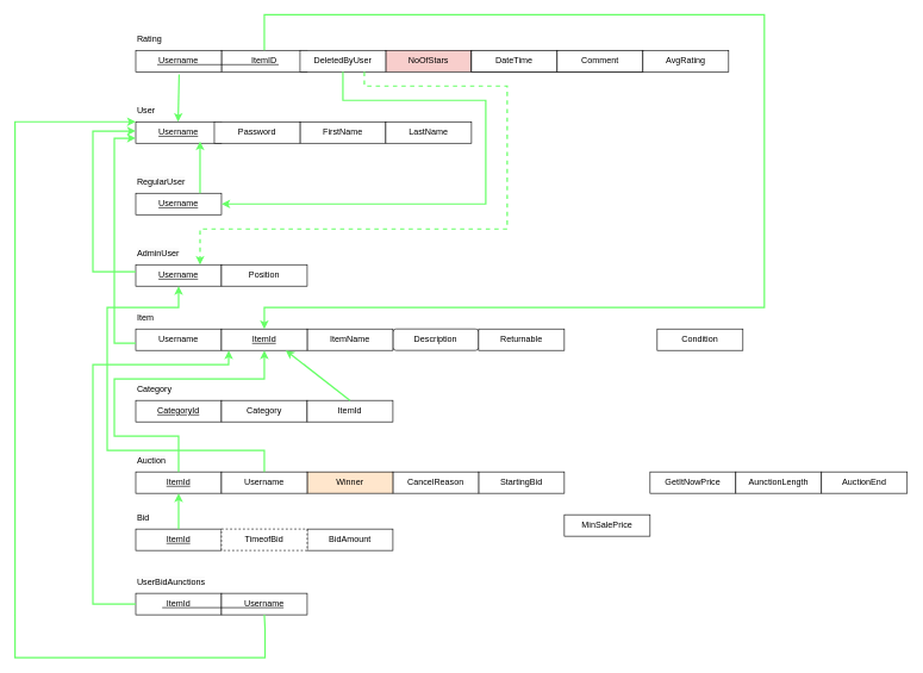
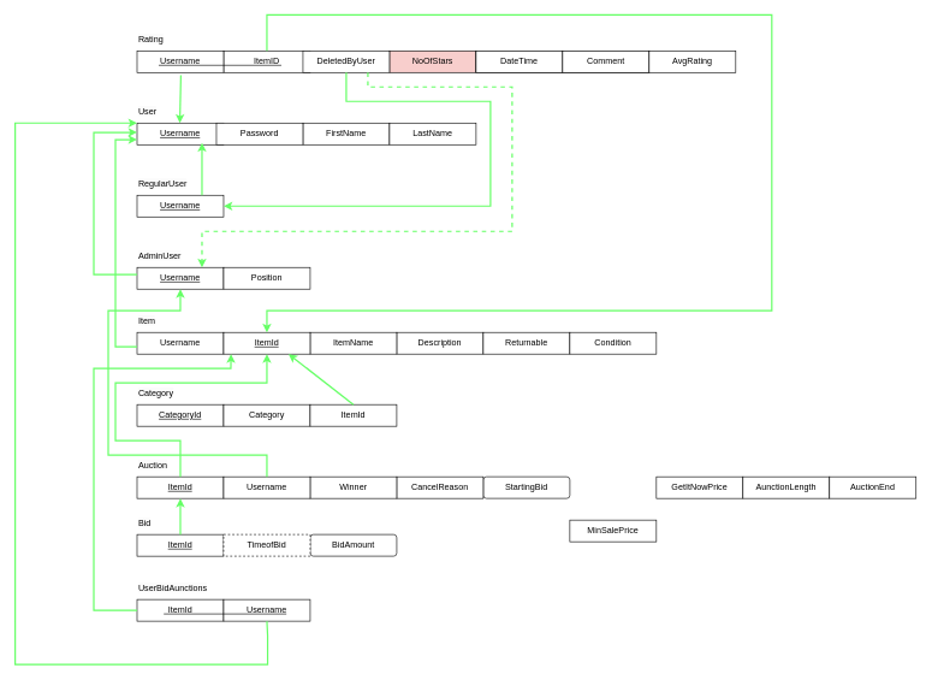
  <mxCell id="0" />
  <mxCell id="1" parent="0" />
  <mxCell id="2" value="&lt;u&gt;Username&lt;/u&gt;" style="rounded=0;whiteSpace=wrap;html=1;" vertex="1" parent="1"><mxGeometry x="189" y="170" width="120" height="30" as="geometry" /></mxCell>
  <mxCell id="3" value="FirstName" style="whiteSpace=wrap;html=1;rounded=0;" vertex="1" parent="1"><mxGeometry x="419" y="170" width="120" height="30" as="geometry" /></mxCell>
  <mxCell id="4" value="&lt;span style=&quot;color: rgb(0, 0, 0); font-family: Helvetica; font-size: 12px; font-style: normal; font-variant-ligatures: normal; font-variant-caps: normal; font-weight: 400; letter-spacing: normal; orphans: 2; text-align: center; text-indent: 0px; text-transform: none; widows: 2; word-spacing: 0px; -webkit-text-stroke-width: 0px; white-space: normal; background-color: rgb(251, 251, 251); text-decoration-thickness: initial; text-decoration-style: initial; text-decoration-color: initial; display: inline !important; float: none;&quot;&gt;User&lt;/span&gt;" style="text;whiteSpace=wrap;html=1;" vertex="1" parent="1"><mxGeometry x="189" y="140" width="90" height="40" as="geometry" /></mxCell>
  <mxCell id="5" value="LastName" style="whiteSpace=wrap;html=1;rounded=0;" vertex="1" parent="1"><mxGeometry x="539" y="170" width="120" height="30" as="geometry" /></mxCell>
  <mxCell id="6" value="Password" style="whiteSpace=wrap;html=1;rounded=0;" vertex="1" parent="1"><mxGeometry x="299" y="170" width="120" height="30" as="geometry" /></mxCell>
  <mxCell id="7" value="&lt;u&gt;Username&lt;/u&gt;" style="rounded=0;whiteSpace=wrap;html=1;" vertex="1" parent="1"><mxGeometry x="189" y="270" width="120" height="30" as="geometry" /></mxCell>
  <mxCell id="8" value="&lt;span style=&quot;color: rgb(0, 0, 0); font-family: Helvetica; font-size: 12px; font-style: normal; font-variant-ligatures: normal; font-variant-caps: normal; font-weight: 400; letter-spacing: normal; orphans: 2; text-align: center; text-indent: 0px; text-transform: none; widows: 2; word-spacing: 0px; -webkit-text-stroke-width: 0px; white-space: normal; background-color: rgb(251, 251, 251); text-decoration-thickness: initial; text-decoration-style: initial; text-decoration-color: initial; display: inline !important; float: none;&quot;&gt;RegularUser&lt;/span&gt;" style="text;whiteSpace=wrap;html=1;" vertex="1" parent="1"><mxGeometry x="189" y="240" width="90" height="40" as="geometry" /></mxCell>
  <mxCell id="9" value="&lt;u&gt;Username&lt;/u&gt;" style="rounded=0;whiteSpace=wrap;html=1;" vertex="1" parent="1"><mxGeometry x="189" y="370" width="120" height="30" as="geometry" /></mxCell>
  <mxCell id="10" value="&lt;span style=&quot;color: rgb(0, 0, 0); font-family: Helvetica; font-size: 12px; font-style: normal; font-variant-ligatures: normal; font-variant-caps: normal; font-weight: 400; letter-spacing: normal; orphans: 2; text-align: center; text-indent: 0px; text-transform: none; widows: 2; word-spacing: 0px; -webkit-text-stroke-width: 0px; white-space: normal; background-color: rgb(251, 251, 251); text-decoration-thickness: initial; text-decoration-style: initial; text-decoration-color: initial; display: inline !important; float: none;&quot;&gt;AdminUser&lt;/span&gt;" style="text;whiteSpace=wrap;html=1;" vertex="1" parent="1"><mxGeometry x="189" y="340" width="90" height="40" as="geometry" /></mxCell>
  <mxCell id="11" value="Position" style="whiteSpace=wrap;html=1;rounded=0;" vertex="1" parent="1"><mxGeometry x="309" y="370" width="120" height="30" as="geometry" /></mxCell>
  <mxCell id="12" value="" style="endArrow=classic;html=1;rounded=0;fillColor=#99FF33;strokeColor=#66FF66;strokeWidth=2;exitX=0.667;exitY=0.812;exitDx=0;exitDy=0;exitPerimeter=0;entryX=0.5;entryY=1;entryDx=0;entryDy=0;" edge="1" parent="1"><mxGeometry width="50" height="50" relative="1" as="geometry"><mxPoint x="279.03" y="270" as="sourcePoint" /><mxPoint x="279" y="197.52" as="targetPoint" /></mxGeometry></mxCell>
  <mxCell id="13" value="" style="endArrow=classic;html=1;rounded=0;fillColor=#99FF33;strokeColor=#66FF66;strokeWidth=2;" edge="1" parent="1"><mxGeometry width="50" height="50" relative="1" as="geometry"><mxPoint x="189" y="380" as="sourcePoint" /><mxPoint x="189" y="183" as="targetPoint" /><Array as="points"><mxPoint x="129" y="380" /><mxPoint x="129" y="290" /><mxPoint x="129" y="183" /></Array></mxGeometry></mxCell>
- <mxCell id="14" value="Description" style="whiteSpace=wrap;html=1;rounded=1;" vertex="1" parent="1"><mxGeometry x="549" y="460" width="120" height="30" as="geometry" /></mxCell>
+ <mxCell id="14" value="Description" style="whiteSpace=wrap;html=1;rounded=0;" vertex="1" parent="1"><mxGeometry x="549" y="460" width="120" height="30" as="geometry" /></mxCell>
  <mxCell id="15" value="Returnable" style="whiteSpace=wrap;html=1;rounded=0;" vertex="1" parent="1"><mxGeometry x="669" y="460" width="120" height="30" as="geometry" /></mxCell>
  <mxCell id="16" value="ItemName" style="whiteSpace=wrap;html=1;rounded=0;" vertex="1" parent="1"><mxGeometry x="429" y="460" width="120" height="30" as="geometry" /></mxCell>
  <mxCell id="17" value="&lt;span style=&quot;color: rgb(0, 0, 0); font-family: Helvetica; font-size: 12px; font-style: normal; font-variant-ligatures: normal; font-variant-caps: normal; font-weight: 400; letter-spacing: normal; orphans: 2; text-align: center; text-indent: 0px; text-transform: none; widows: 2; word-spacing: 0px; -webkit-text-stroke-width: 0px; white-space: normal; background-color: rgb(251, 251, 251); text-decoration-thickness: initial; text-decoration-style: initial; text-decoration-color: initial; display: inline !important; float: none;&quot;&gt;Item&lt;/span&gt;" style="text;whiteSpace=wrap;html=1;" vertex="1" parent="1"><mxGeometry x="189" y="430" width="90" height="40" as="geometry" /></mxCell>
  <mxCell id="18" value="Username" style="rounded=0;whiteSpace=wrap;html=1;" vertex="1" parent="1"><mxGeometry x="189" y="460" width="120" height="30" as="geometry" /></mxCell>
  <mxCell id="19" value="" style="endArrow=classic;html=1;rounded=0;fillColor=#99FF33;strokeColor=#66FF66;strokeWidth=2;" edge="1" parent="1"><mxGeometry width="50" height="50" relative="1" as="geometry"><mxPoint x="189" y="480" as="sourcePoint" /><mxPoint x="189" y="193" as="targetPoint" /><Array as="points"><mxPoint x="159" y="480" /><mxPoint x="159" y="193" /></Array></mxGeometry></mxCell>
  <mxCell id="20" value="&lt;u&gt;ItemId&lt;/u&gt;" style="rounded=0;whiteSpace=wrap;html=1;" vertex="1" parent="1"><mxGeometry x="309" y="460" width="120" height="30" as="geometry" /></mxCell>
- <mxCell id="21" value="Condition" style="whiteSpace=wrap;html=1;rounded=0;" vertex="1" parent="1"><mxGeometry x="919" y="460" width="120" height="30" as="geometry" /></mxCell>
+ <mxCell id="21" value="Condition" style="whiteSpace=wrap;html=1;rounded=0;" vertex="1" parent="1"><mxGeometry x="789" y="460" width="120" height="30" as="geometry" /></mxCell>
  <mxCell id="22" value="&lt;u&gt;CategoryId&lt;/u&gt;" style="rounded=0;whiteSpace=wrap;html=1;" vertex="1" parent="1"><mxGeometry x="189" y="560" width="120" height="30" as="geometry" /></mxCell>
  <mxCell id="23" value="&lt;span style=&quot;color: rgb(0, 0, 0); font-family: Helvetica; font-size: 12px; font-style: normal; font-variant-ligatures: normal; font-variant-caps: normal; font-weight: 400; letter-spacing: normal; orphans: 2; text-align: center; text-indent: 0px; text-transform: none; widows: 2; word-spacing: 0px; -webkit-text-stroke-width: 0px; white-space: normal; background-color: rgb(251, 251, 251); text-decoration-thickness: initial; text-decoration-style: initial; text-decoration-color: initial; display: inline !important; float: none;&quot;&gt;Category&lt;/span&gt;" style="text;whiteSpace=wrap;html=1;" vertex="1" parent="1"><mxGeometry x="189" y="530" width="90" height="40" as="geometry" /></mxCell>
  <mxCell id="24" value="Category" style="whiteSpace=wrap;html=1;rounded=0;" vertex="1" parent="1"><mxGeometry x="309" y="560" width="120" height="30" as="geometry" /></mxCell>
  <mxCell id="25" value="ItemId" style="whiteSpace=wrap;html=1;rounded=0;" vertex="1" parent="1"><mxGeometry x="429" y="560" width="120" height="30" as="geometry" /></mxCell>
  <mxCell id="26" value="" style="endArrow=classic;html=1;rounded=0;exitX=0.5;exitY=0;exitDx=0;exitDy=0;fillColor=#99FF33;strokeColor=#66FF66;strokeWidth=2;entryX=0.75;entryY=1;entryDx=0;entryDy=0;" edge="1" parent="1" source="25" target="20"><mxGeometry width="50" height="50" relative="1" as="geometry"><mxPoint x="488.58" y="570" as="sourcePoint" /><mxPoint x="399" y="480" as="targetPoint" /></mxGeometry></mxCell>
- <mxCell id="27" value="StartingBid" style="whiteSpace=wrap;html=1;rounded=0;" vertex="1" parent="1"><mxGeometry x="669" y="660" width="120" height="30" as="geometry" /></mxCell>
+ <mxCell id="27" value="StartingBid" style="whiteSpace=wrap;html=1;rounded=1;" vertex="1" parent="1"><mxGeometry x="669" y="660" width="120" height="30" as="geometry" /></mxCell>
  <mxCell id="28" value="MinSalePrice" style="whiteSpace=wrap;html=1;rounded=0;" vertex="1" parent="1"><mxGeometry x="789" y="720" width="120" height="30" as="geometry" /></mxCell>
  <mxCell id="29" value="CancelReason" style="whiteSpace=wrap;html=1;rounded=0;" vertex="1" parent="1"><mxGeometry x="549" y="660" width="120" height="30" as="geometry" /></mxCell>
  <mxCell id="30" value="&lt;span style=&quot;color: rgb(0, 0, 0); font-family: Helvetica; font-size: 12px; font-style: normal; font-variant-ligatures: normal; font-variant-caps: normal; font-weight: 400; letter-spacing: normal; orphans: 2; text-align: center; text-indent: 0px; text-transform: none; widows: 2; word-spacing: 0px; -webkit-text-stroke-width: 0px; white-space: normal; background-color: rgb(251, 251, 251); text-decoration-thickness: initial; text-decoration-style: initial; text-decoration-color: initial; display: inline !important; float: none;&quot;&gt;Auction&lt;/span&gt;" style="text;whiteSpace=wrap;html=1;" vertex="1" parent="1"><mxGeometry x="189" y="630" width="90" height="40" as="geometry" /></mxCell>
  <mxCell id="31" value="&lt;u&gt;ItemId&lt;/u&gt;" style="rounded=0;whiteSpace=wrap;html=1;" vertex="1" parent="1"><mxGeometry x="189" y="660" width="120" height="30" as="geometry" /></mxCell>
- <mxCell id="32" value="Winner" style="rounded=0;whiteSpace=wrap;html=1;fillColor=#ffe6cc;" vertex="1" parent="1"><mxGeometry x="429" y="660" width="120" height="30" as="geometry" /></mxCell>
+ <mxCell id="32" value="Winner" style="rounded=0;whiteSpace=wrap;html=1;" vertex="1" parent="1"><mxGeometry x="429" y="660" width="120" height="30" as="geometry" /></mxCell>
  <mxCell id="33" value="GetItNowPrice" style="whiteSpace=wrap;html=1;rounded=0;" vertex="1" parent="1"><mxGeometry x="909" y="660" width="120" height="30" as="geometry" /></mxCell>
  <mxCell id="34" value="AunctionLength" style="whiteSpace=wrap;html=1;rounded=0;" vertex="1" parent="1"><mxGeometry x="1029" y="660" width="120" height="30" as="geometry" /></mxCell>
  <mxCell id="35" value="AuctionEnd" style="whiteSpace=wrap;html=1;rounded=0;" vertex="1" parent="1"><mxGeometry x="1149" y="660" width="120" height="30" as="geometry" /></mxCell>
  <mxCell id="36" value="Username" style="rounded=0;whiteSpace=wrap;html=1;" vertex="1" parent="1"><mxGeometry x="309" y="660" width="120" height="30" as="geometry" /></mxCell>
  <mxCell id="37" value="" style="endArrow=classic;html=1;rounded=0;fillColor=#99FF33;strokeColor=#66FF66;strokeWidth=2;entryX=0.5;entryY=1;entryDx=0;entryDy=0;" edge="1" parent="1" source="36" target="9"><mxGeometry width="50" height="50" relative="1" as="geometry"><mxPoint x="209" y="677" as="sourcePoint" /><mxPoint x="217" y="390" as="targetPoint" /><Array as="points"><mxPoint x="369" y="630" /><mxPoint x="149" y="630" /><mxPoint x="149" y="430" /><mxPoint x="249" y="430" /></Array></mxGeometry></mxCell>
  <mxCell id="38" value="&lt;u&gt;ItemId&lt;/u&gt;" style="rounded=0;whiteSpace=wrap;html=1;" vertex="1" parent="1"><mxGeometry x="189" y="740" width="120" height="30" as="geometry" /></mxCell>
  <mxCell id="39" value="&lt;span style=&quot;color: rgb(0, 0, 0); font-family: Helvetica; font-size: 12px; font-style: normal; font-variant-ligatures: normal; font-variant-caps: normal; font-weight: 400; letter-spacing: normal; orphans: 2; text-align: center; text-indent: 0px; text-transform: none; widows: 2; word-spacing: 0px; -webkit-text-stroke-width: 0px; white-space: normal; background-color: rgb(251, 251, 251); text-decoration-thickness: initial; text-decoration-style: initial; text-decoration-color: initial; display: inline !important; float: none;&quot;&gt;Bid&lt;/span&gt;" style="text;whiteSpace=wrap;html=1;" vertex="1" parent="1"><mxGeometry x="189" y="710" width="90" height="40" as="geometry" /></mxCell>
- <mxCell id="40" value="BidAmount" style="whiteSpace=wrap;html=1;rounded=0;" vertex="1" parent="1"><mxGeometry x="429" y="740" width="120" height="30" as="geometry" /></mxCell>
+ <mxCell id="40" value="BidAmount" style="whiteSpace=wrap;html=1;rounded=1;" vertex="1" parent="1"><mxGeometry x="429" y="740" width="120" height="30" as="geometry" /></mxCell>
  <mxCell id="41" value="TimeofBid" style="whiteSpace=wrap;html=1;rounded=0;dashed=1;" vertex="1" parent="1"><mxGeometry x="309" y="740" width="120" height="30" as="geometry" /></mxCell>
  <mxCell id="42" value="" style="endArrow=classic;html=1;rounded=0;exitX=0.5;exitY=0;exitDx=0;exitDy=0;fillColor=#99FF33;strokeColor=#66FF66;strokeWidth=2;entryX=0.5;entryY=1;entryDx=0;entryDy=0;" edge="1" parent="1" target="31"><mxGeometry width="50" height="50" relative="1" as="geometry"><mxPoint x="249" y="740" as="sourcePoint" /><mxPoint x="249" y="700" as="targetPoint" /></mxGeometry></mxCell>
  <mxCell id="43" value="ItemId" style="rounded=0;whiteSpace=wrap;html=1;" vertex="1" parent="1"><mxGeometry x="189" y="830" width="120" height="30" as="geometry" /></mxCell>
  <mxCell id="44" value="&lt;span style=&quot;color: rgb(0, 0, 0); font-family: Helvetica; font-size: 12px; font-style: normal; font-variant-ligatures: normal; font-variant-caps: normal; font-weight: 400; letter-spacing: normal; orphans: 2; text-align: center; text-indent: 0px; text-transform: none; widows: 2; word-spacing: 0px; -webkit-text-stroke-width: 0px; white-space: normal; background-color: rgb(251, 251, 251); text-decoration-thickness: initial; text-decoration-style: initial; text-decoration-color: initial; display: inline !important; float: none;&quot;&gt;UserBidAunctions&lt;/span&gt;" style="text;whiteSpace=wrap;html=1;" vertex="1" parent="1"><mxGeometry x="189" y="800" width="90" height="40" as="geometry" /></mxCell>
  <mxCell id="45" value="Username" style="whiteSpace=wrap;html=1;rounded=0;" vertex="1" parent="1"><mxGeometry x="309" y="830" width="120" height="30" as="geometry" /></mxCell>
  <mxCell id="46" value="" style="endArrow=classic;html=1;rounded=0;fillColor=#99FF33;strokeColor=#66FF66;strokeWidth=2;exitX=0.5;exitY=0;exitDx=0;exitDy=0;entryX=0.5;entryY=1;entryDx=0;entryDy=0;" edge="1" parent="1" source="31" target="20"><mxGeometry width="50" height="50" relative="1" as="geometry"><mxPoint x="379" y="670" as="sourcePoint" /><mxPoint x="259" y="410" as="targetPoint" /><Array as="points"><mxPoint x="249" y="610" /><mxPoint x="159" y="610" /><mxPoint x="159" y="530" /><mxPoint x="369" y="530" /></Array></mxGeometry></mxCell>
  <mxCell id="47" value="" style="endArrow=none;html=1;rounded=0;entryX=0.667;entryY=0.667;entryDx=0;entryDy=0;entryPerimeter=0;exitX=0.25;exitY=0.667;exitDx=0;exitDy=0;exitPerimeter=0;" edge="1" parent="1"><mxGeometry width="50" height="50" relative="1" as="geometry"><mxPoint x="226" y="850.01" as="sourcePoint" /><mxPoint x="396.04" y="850.01" as="targetPoint" /></mxGeometry></mxCell>
  <mxCell id="48" value="" style="endArrow=classic;html=1;rounded=0;fillColor=#99FF33;strokeColor=#66FF66;strokeWidth=2;exitX=0;exitY=0.5;exitDx=0;exitDy=0;entryX=0.085;entryY=1.002;entryDx=0;entryDy=0;entryPerimeter=0;" edge="1" parent="1" source="43" target="20"><mxGeometry width="50" height="50" relative="1" as="geometry"><mxPoint x="49" y="840" as="sourcePoint" /><mxPoint x="169" y="670" as="targetPoint" /><Array as="points"><mxPoint x="129" y="845" /><mxPoint x="129" y="750" /><mxPoint x="129" y="510" /><mxPoint x="319" y="510" /></Array></mxGeometry></mxCell>
  <mxCell id="49" value="" style="endArrow=classic;html=1;rounded=0;fillColor=#99FF33;strokeColor=#66FF66;strokeWidth=2;exitX=0.5;exitY=1;exitDx=0;exitDy=0;entryX=0;entryY=0.75;entryDx=0;entryDy=0;" edge="1" parent="1" source="45" target="4"><mxGeometry width="50" height="50" relative="1" as="geometry"><mxPoint x="140" y="950" as="sourcePoint" /><mxPoint x="20" y="430" as="targetPoint" /><Array as="points"><mxPoint x="370" y="880" /><mxPoint x="370" y="920" /><mxPoint x="20" y="920" /><mxPoint x="20" y="720" /><mxPoint x="20" y="170" /></Array></mxGeometry></mxCell>
  <mxCell id="50" value="ItemID" style="rounded=0;whiteSpace=wrap;html=1;" vertex="1" parent="1"><mxGeometry x="309" y="70" width="120" height="30" as="geometry" /></mxCell>
  <mxCell id="51" value="NoOfStars" style="whiteSpace=wrap;html=1;rounded=0;fillColor=#f8cecc;" vertex="1" parent="1"><mxGeometry x="539" y="70" width="120" height="30" as="geometry" /></mxCell>
  <mxCell id="52" value="&lt;span style=&quot;color: rgb(0, 0, 0); font-family: Helvetica; font-size: 12px; font-style: normal; font-variant-ligatures: normal; font-variant-caps: normal; font-weight: 400; letter-spacing: normal; orphans: 2; text-align: center; text-indent: 0px; text-transform: none; widows: 2; word-spacing: 0px; -webkit-text-stroke-width: 0px; white-space: normal; background-color: rgb(251, 251, 251); text-decoration-thickness: initial; text-decoration-style: initial; text-decoration-color: initial; display: inline !important; float: none;&quot;&gt;Rating&lt;/span&gt;" style="text;whiteSpace=wrap;html=1;" vertex="1" parent="1"><mxGeometry x="189" y="40" width="90" height="40" as="geometry" /></mxCell>
  <mxCell id="53" value="Comment" style="whiteSpace=wrap;html=1;rounded=0;" vertex="1" parent="1"><mxGeometry x="659" y="70" width="120" height="30" as="geometry" /></mxCell>
  <mxCell id="54" value="DeletedByUser" style="whiteSpace=wrap;html=1;rounded=0;" vertex="1" parent="1"><mxGeometry x="419" y="70" width="120" height="30" as="geometry" /></mxCell>
  <mxCell id="55" value="AvgRating" style="whiteSpace=wrap;html=1;rounded=0;" vertex="1" parent="1"><mxGeometry x="779" y="70" width="120" height="30" as="geometry" /></mxCell>
  <mxCell id="56" value="DateTime" style="whiteSpace=wrap;html=1;rounded=0;" vertex="1" parent="1"><mxGeometry x="659" y="70" width="120" height="30" as="geometry" /></mxCell>
  <mxCell id="57" value="Comment" style="whiteSpace=wrap;html=1;rounded=0;" vertex="1" parent="1"><mxGeometry x="779" y="70" width="120" height="30" as="geometry" /></mxCell>
  <mxCell id="58" value="AvgRating" style="whiteSpace=wrap;html=1;rounded=0;" vertex="1" parent="1"><mxGeometry x="899" y="70" width="120" height="30" as="geometry" /></mxCell>
  <mxCell id="59" value="Username" style="rounded=0;whiteSpace=wrap;html=1;" vertex="1" parent="1"><mxGeometry x="189" y="70" width="120" height="30" as="geometry" /></mxCell>
  <mxCell id="60" value="" style="endArrow=classic;html=1;rounded=0;fillColor=#99FF33;strokeColor=#66FF66;strokeWidth=2;exitX=0.595;exitY=1.12;exitDx=0;exitDy=0;entryX=0.778;entryY=0.75;entryDx=0;entryDy=0;entryPerimeter=0;exitPerimeter=0;" edge="1" parent="1"><mxGeometry width="50" height="50" relative="1" as="geometry"><mxPoint x="249.69" y="103.6" as="sourcePoint" /><mxPoint x="248.31" y="170" as="targetPoint" /></mxGeometry></mxCell>
  <mxCell id="61" value="" style="endArrow=none;html=1;rounded=0;entryX=0.667;entryY=0.667;entryDx=0;entryDy=0;entryPerimeter=0;exitX=0.25;exitY=0.667;exitDx=0;exitDy=0;exitPerimeter=0;" edge="1" parent="1"><mxGeometry width="50" height="50" relative="1" as="geometry"><mxPoint x="219" y="90" as="sourcePoint" /><mxPoint x="389.04" y="90" as="targetPoint" /></mxGeometry></mxCell>
  <mxCell id="62" value="" style="endArrow=classic;html=1;rounded=0;fillColor=#99FF33;strokeColor=#66FF66;strokeWidth=2;exitX=0.5;exitY=1;exitDx=0;exitDy=0;entryX=1;entryY=0.5;entryDx=0;entryDy=0;" edge="1" parent="1" source="54" target="7"><mxGeometry width="50" height="50" relative="1" as="geometry"><mxPoint x="199" y="390" as="sourcePoint" /><mxPoint x="199" y="193" as="targetPoint" /><Array as="points"><mxPoint x="479" y="140" /><mxPoint x="679" y="140" /><mxPoint x="679" y="285" /></Array></mxGeometry></mxCell>
  <mxCell id="63" value="" style="endArrow=classic;html=1;rounded=0;fillColor=#99FF33;strokeColor=#66FF66;strokeWidth=2;exitX=0.75;exitY=1;exitDx=0;exitDy=0;entryX=1;entryY=0.75;entryDx=0;entryDy=0;dashed=1;" edge="1" parent="1" source="54" target="10"><mxGeometry width="50" height="50" relative="1" as="geometry"><mxPoint x="489" y="110" as="sourcePoint" /><mxPoint x="319" y="295" as="targetPoint" /><Array as="points"><mxPoint x="509" y="120" /><mxPoint x="709" y="120" /><mxPoint x="709" y="320" /><mxPoint x="279" y="320" /></Array></mxGeometry></mxCell>
  <mxCell id="64" value="" style="endArrow=classic;html=1;rounded=0;fillColor=#99FF33;strokeColor=#66FF66;strokeWidth=2;exitX=0.5;exitY=0;exitDx=0;exitDy=0;entryX=0.5;entryY=0;entryDx=0;entryDy=0;" edge="1" parent="1" source="50" target="20"><mxGeometry width="50" height="50" relative="1" as="geometry"><mxPoint x="519" y="110" as="sourcePoint" /><mxPoint x="289" y="380" as="targetPoint" /><Array as="points"><mxPoint x="369" y="20" /><mxPoint x="1069" y="20" /><mxPoint x="1069" y="430" /><mxPoint x="369" y="430" /></Array></mxGeometry></mxCell>
